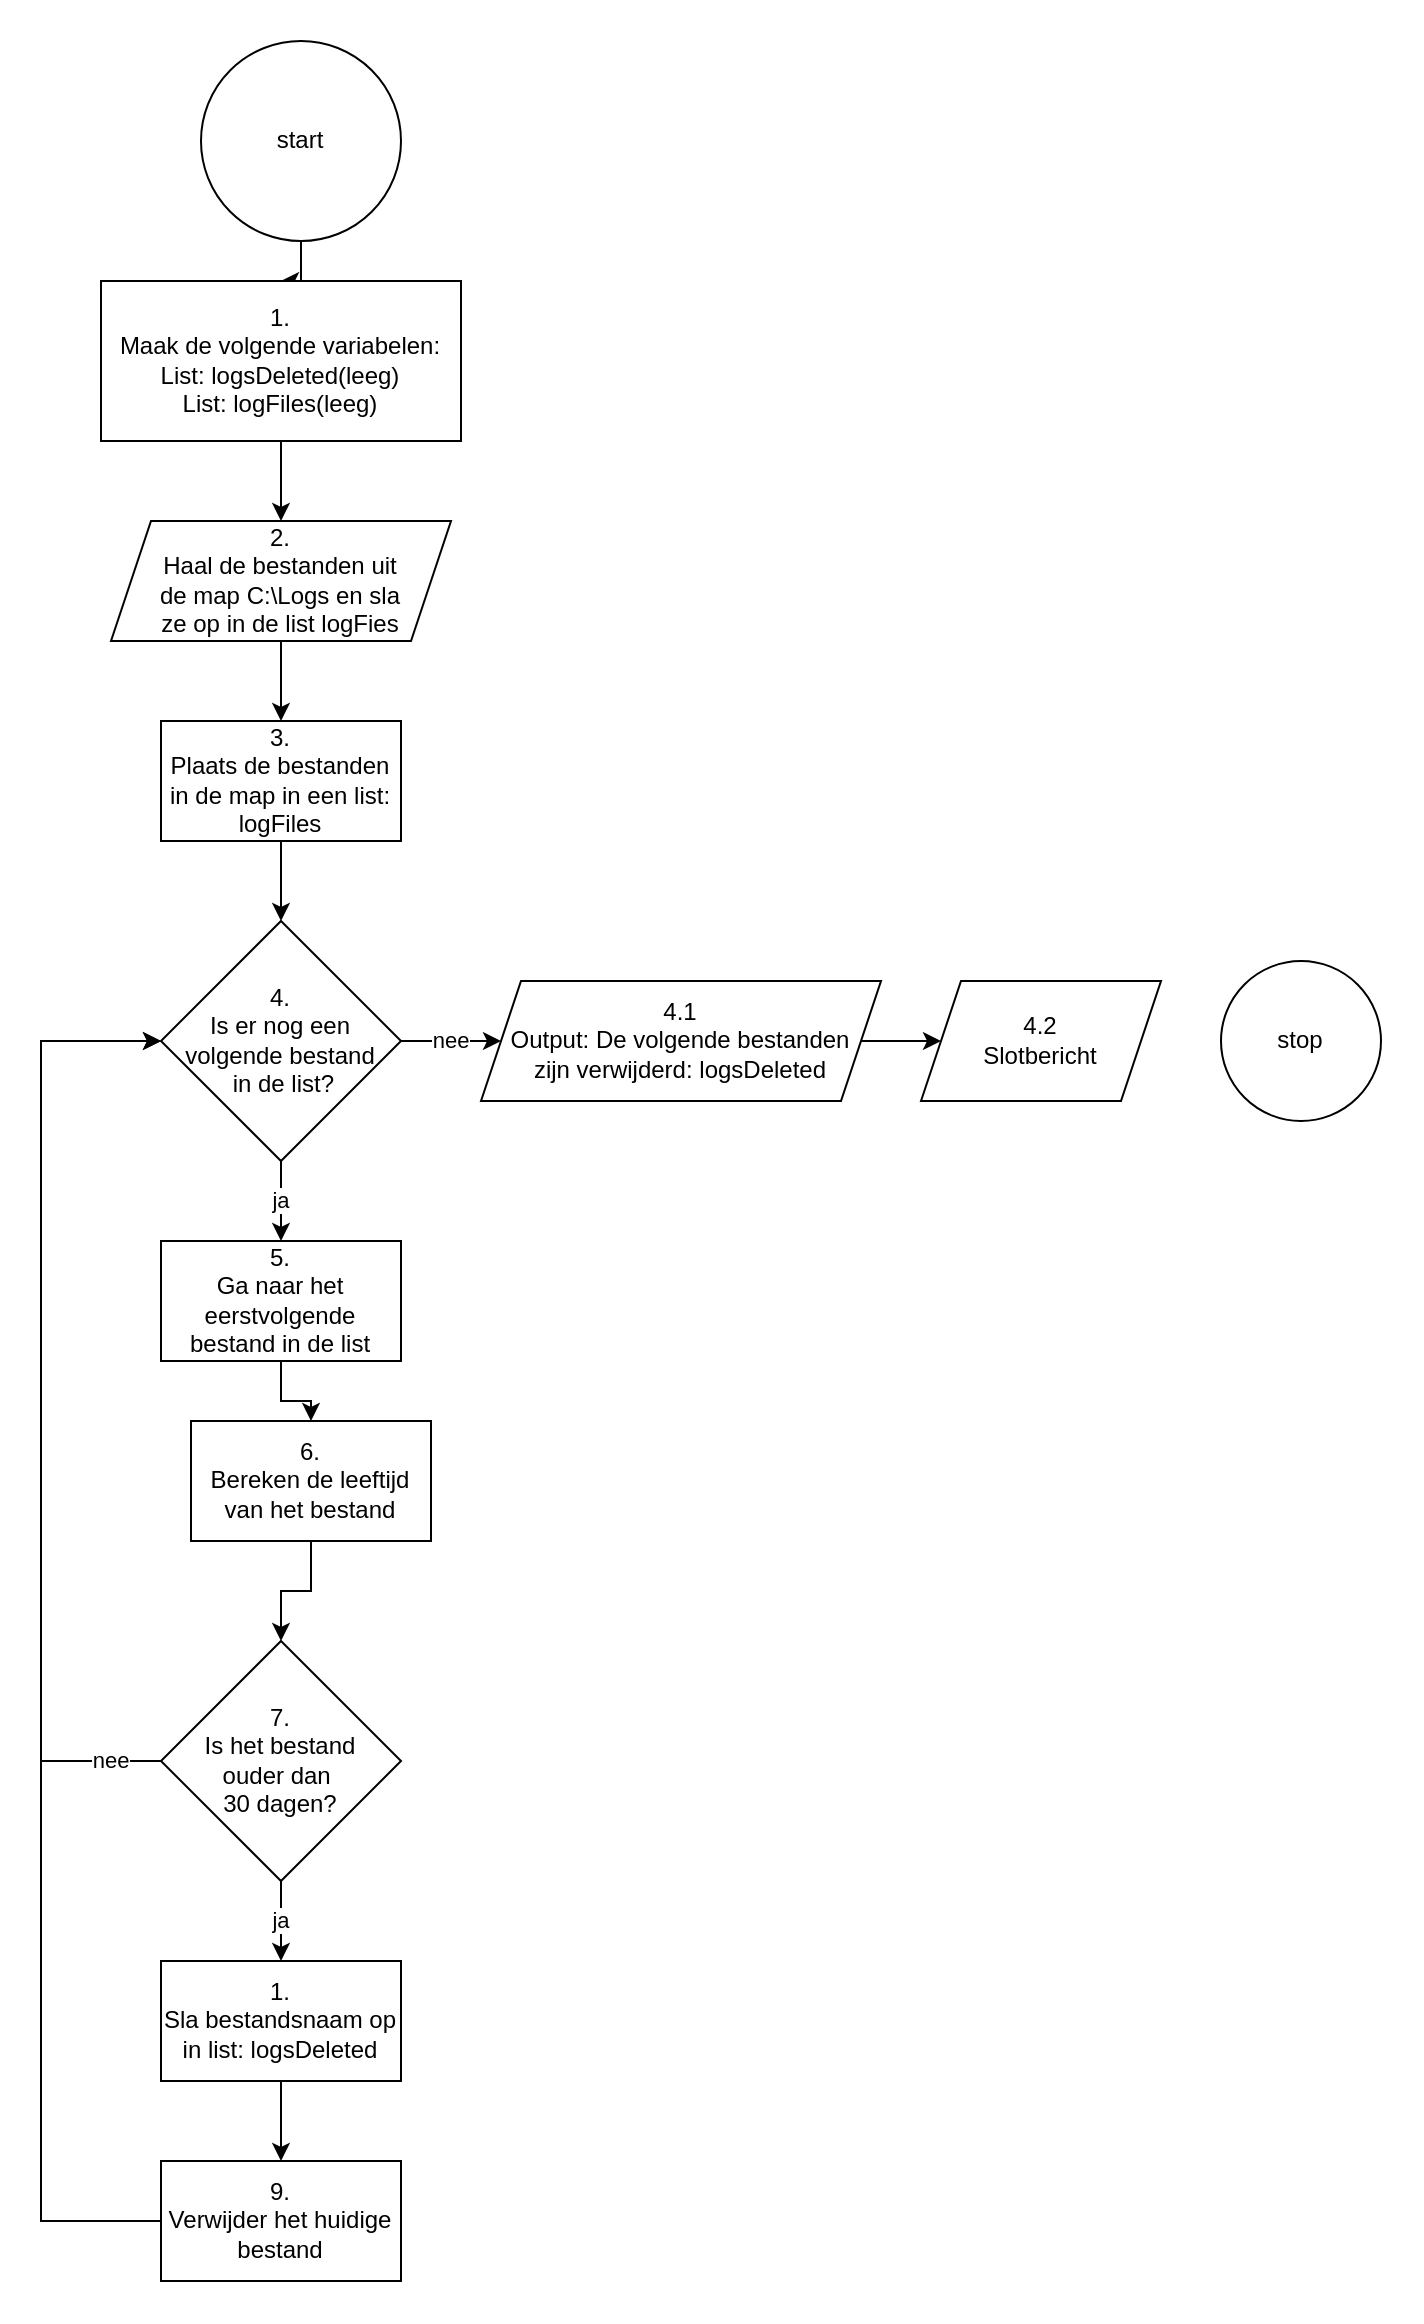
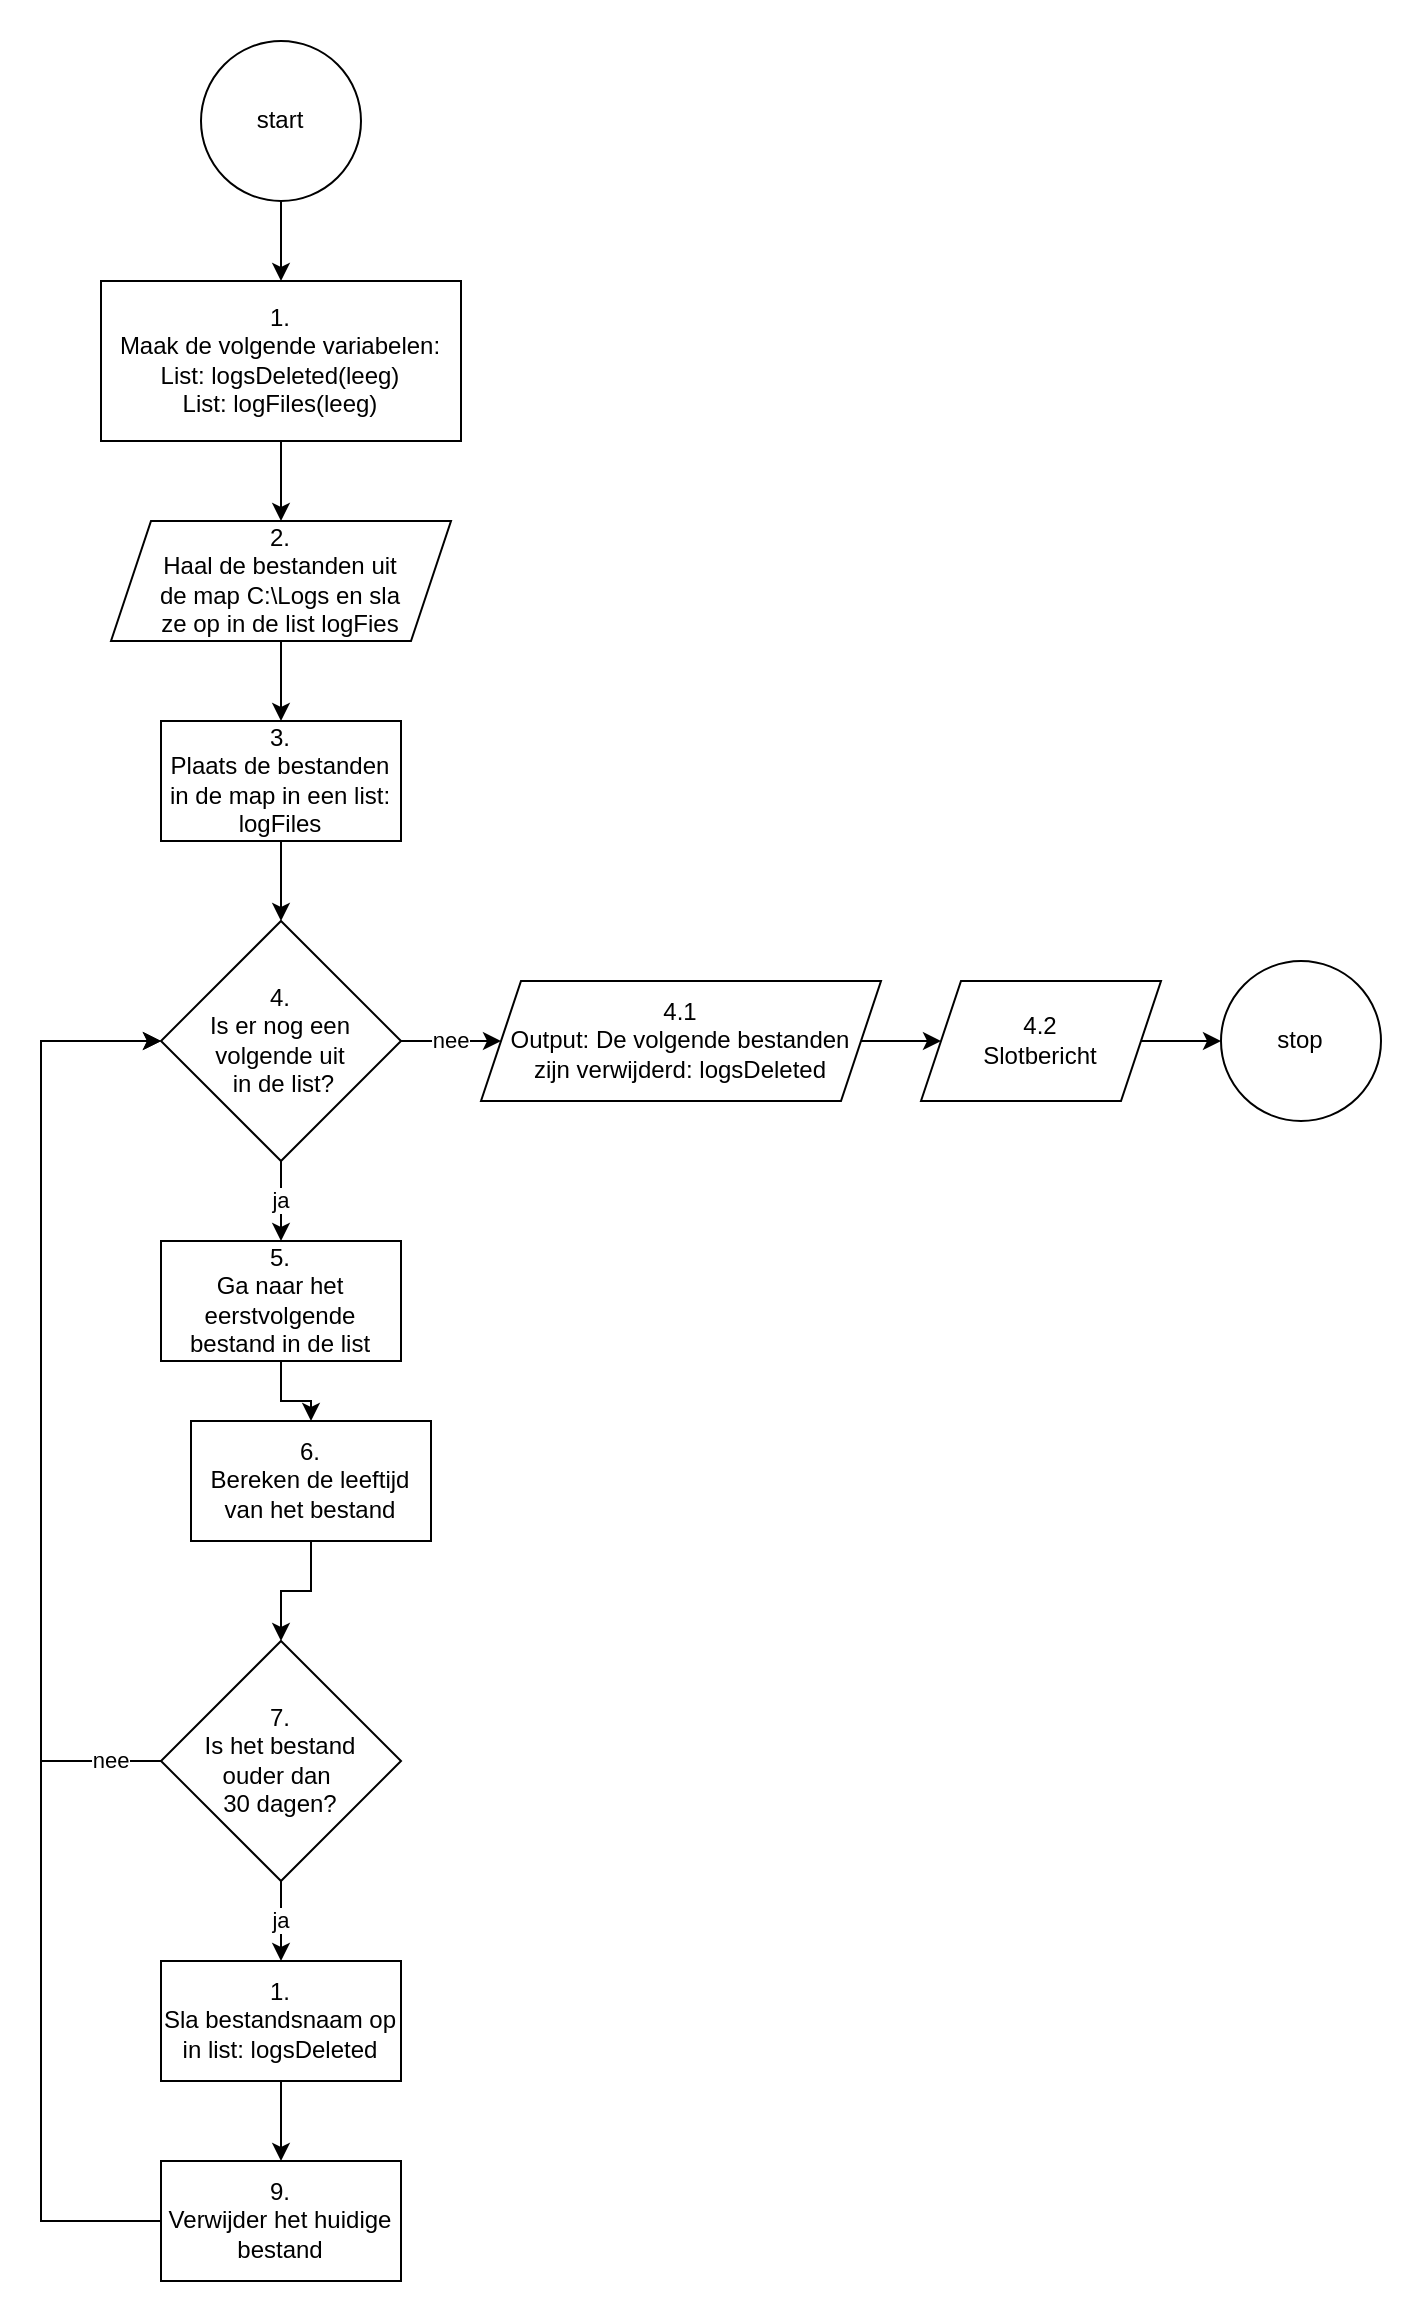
  <mxCell id="0" />
  <mxCell id="1" parent="0" />
  <mxCell id="2" value="" style="edgeStyle=orthogonalEdgeStyle;rounded=0;orthogonalLoop=1;jettySize=auto;html=1;" edge="1" parent="1" source="20" target="5"><mxGeometry relative="1" as="geometry" /></mxCell>
- <mxCell id="3" value="start" style="ellipse;whiteSpace=wrap;html=1;aspect=fixed;" vertex="1" parent="1"><mxGeometry x="100" y="20" width="100" height="100" as="geometry" /></mxCell>
+ <mxCell id="3" value="start" style="ellipse;whiteSpace=wrap;html=1;aspect=fixed;" vertex="1" parent="1"><mxGeometry x="100" y="20" width="80" height="80" as="geometry" /></mxCell>
  <mxCell id="4" value="" style="edgeStyle=orthogonalEdgeStyle;rounded=0;orthogonalLoop=1;jettySize=auto;html=1;" edge="1" parent="1" source="5" target="7"><mxGeometry relative="1" as="geometry" /></mxCell>
  <mxCell id="5" value="2.&lt;div&gt;Haal de bestanden uit&lt;/div&gt;&lt;div&gt;&lt;span style=&quot;background-color: initial;&quot;&gt;de map C:\Logs en sla&lt;/span&gt;&lt;/div&gt;&lt;div&gt;ze op in de list logFies&lt;/div&gt;" style="whiteSpace=wrap;html=1;shape=parallelogram;perimeter=parallelogramPerimeter;fixedSize=1;" vertex="1" parent="1"><mxGeometry x="55" y="260" width="170" height="60" as="geometry" /></mxCell>
  <mxCell id="6" value="" style="edgeStyle=orthogonalEdgeStyle;rounded=0;orthogonalLoop=1;jettySize=auto;html=1;" edge="1" parent="1" source="7" target="10"><mxGeometry relative="1" as="geometry" /></mxCell>
  <mxCell id="7" value="3.&lt;div&gt;Plaats de bestanden in de map in een list: logFiles&lt;/div&gt;" style="whiteSpace=wrap;html=1;" vertex="1" parent="1"><mxGeometry x="80" y="360" width="120" height="60" as="geometry" /></mxCell>
  <mxCell id="8" value="ja" style="edgeStyle=orthogonalEdgeStyle;rounded=0;orthogonalLoop=1;jettySize=auto;html=1;" edge="1" parent="1" source="10" target="12"><mxGeometry relative="1" as="geometry" /></mxCell>
  <mxCell id="9" value="nee" style="edgeStyle=orthogonalEdgeStyle;rounded=0;orthogonalLoop=1;jettySize=auto;html=1;" edge="1" parent="1" source="10" target="24"><mxGeometry relative="1" as="geometry" /></mxCell>
- <mxCell id="10" value="4.&lt;div&gt;Is er nog een volgende bestand&lt;/div&gt;&lt;div&gt;&amp;nbsp;in de list?&lt;/div&gt;" style="rhombus;whiteSpace=wrap;html=1;" vertex="1" parent="1"><mxGeometry x="80" y="460" width="120" height="120" as="geometry" /></mxCell>
+ <mxCell id="10" value="4.&lt;div&gt;Is er nog een volgende uit&lt;/div&gt;&lt;div&gt;&amp;nbsp;in de list?&lt;/div&gt;" style="rhombus;whiteSpace=wrap;html=1;" vertex="1" parent="1"><mxGeometry x="80" y="460" width="120" height="120" as="geometry" /></mxCell>
  <mxCell id="11" value="" style="edgeStyle=orthogonalEdgeStyle;rounded=0;orthogonalLoop=1;jettySize=auto;html=1;" edge="1" parent="1" source="16" target="14"><mxGeometry relative="1" as="geometry" /></mxCell>
  <mxCell id="12" value="5.&lt;div&gt;Ga naar het eerstvolgende bestand in de list&lt;/div&gt;" style="whiteSpace=wrap;html=1;" vertex="1" parent="1"><mxGeometry x="80" y="620" width="120" height="60" as="geometry" /></mxCell>
  <mxCell id="13" value="ja" style="edgeStyle=orthogonalEdgeStyle;rounded=0;orthogonalLoop=1;jettySize=auto;html=1;" edge="1" parent="1" source="14" target="18"><mxGeometry relative="1" as="geometry" /></mxCell>
  <mxCell id="14" value="7.&lt;div&gt;Is het bestand&lt;/div&gt;&lt;div&gt;ouder dan&amp;nbsp;&lt;/div&gt;&lt;div&gt;30 dagen?&lt;/div&gt;" style="rhombus;whiteSpace=wrap;html=1;" vertex="1" parent="1"><mxGeometry x="80" y="820" width="120" height="120" as="geometry" /></mxCell>
  <mxCell id="15" value="" style="edgeStyle=orthogonalEdgeStyle;rounded=0;orthogonalLoop=1;jettySize=auto;html=1;" edge="1" parent="1" source="12" target="16"><mxGeometry relative="1" as="geometry"><mxPoint x="550" y="640" as="sourcePoint" /><mxPoint x="550" y="750" as="targetPoint" /></mxGeometry></mxCell>
  <mxCell id="16" value="6.&lt;div&gt;Bereken de leeftijd van het bestand&lt;/div&gt;" style="rounded=0;whiteSpace=wrap;html=1;" vertex="1" parent="1"><mxGeometry x="95" y="710" width="120" height="60" as="geometry" /></mxCell>
  <mxCell id="17" value="" style="edgeStyle=orthogonalEdgeStyle;rounded=0;orthogonalLoop=1;jettySize=auto;html=1;" edge="1" parent="1" source="18" target="21"><mxGeometry relative="1" as="geometry" /></mxCell>
  <mxCell id="18" value="1.&lt;div&gt;Sla bestandsnaam op in list: logsDeleted&lt;/div&gt;" style="whiteSpace=wrap;html=1;" vertex="1" parent="1"><mxGeometry x="80" y="980" width="120" height="60" as="geometry" /></mxCell>
  <mxCell id="19" value="" style="edgeStyle=orthogonalEdgeStyle;rounded=0;orthogonalLoop=1;jettySize=auto;html=1;" edge="1" parent="1" source="3" target="20"><mxGeometry relative="1" as="geometry"><mxPoint x="550" y="110" as="sourcePoint" /><mxPoint x="550" y="240" as="targetPoint" /></mxGeometry></mxCell>
  <mxCell id="20" value="1.&lt;div&gt;Maak de volgende variabelen:&lt;br&gt;List: logsDeleted(leeg)&lt;/div&gt;&lt;div&gt;List: logFiles(leeg)&lt;/div&gt;" style="rounded=0;whiteSpace=wrap;html=1;" vertex="1" parent="1"><mxGeometry x="50" y="140" width="180" height="80" as="geometry" /></mxCell>
  <mxCell id="21" value="9.&lt;div&gt;Verwijder het huidige bestand&lt;/div&gt;" style="whiteSpace=wrap;html=1;" vertex="1" parent="1"><mxGeometry x="80" y="1080" width="120" height="60" as="geometry" /></mxCell>
  <mxCell id="22" value="" style="endArrow=classic;html=1;rounded=0;" edge="1" parent="1" source="21" target="10"><mxGeometry width="50" height="50" relative="1" as="geometry"><mxPoint x="300" y="810" as="sourcePoint" /><mxPoint x="350" y="760" as="targetPoint" /><Array as="points"><mxPoint x="20" y="1110" /><mxPoint x="20" y="520" /></Array></mxGeometry></mxCell>
  <mxCell id="23" value="" style="edgeStyle=orthogonalEdgeStyle;rounded=0;orthogonalLoop=1;jettySize=auto;html=1;" edge="1" parent="1" source="24" target="26"><mxGeometry relative="1" as="geometry" /></mxCell>
  <mxCell id="24" value="4.1&lt;div&gt;Output: De volgende bestanden&lt;/div&gt;&lt;div&gt;zijn verwijderd: logsDeleted&lt;/div&gt;" style="shape=parallelogram;perimeter=parallelogramPerimeter;whiteSpace=wrap;html=1;fixedSize=1;" vertex="1" parent="1"><mxGeometry x="240" y="490" width="200" height="60" as="geometry" /></mxCell>
+ <mxCell id="25" value="" style="edgeStyle=orthogonalEdgeStyle;rounded=0;orthogonalLoop=1;jettySize=auto;html=1;" edge="1" parent="1" source="26" target="27"><mxGeometry relative="1" as="geometry" /></mxCell>
  <mxCell id="26" value="4.2&lt;div&gt;Slotbericht&lt;/div&gt;" style="shape=parallelogram;perimeter=parallelogramPerimeter;whiteSpace=wrap;html=1;fixedSize=1;" vertex="1" parent="1"><mxGeometry x="460" y="490" width="120" height="60" as="geometry" /></mxCell>
  <mxCell id="27" value="stop" style="ellipse;whiteSpace=wrap;html=1;aspect=fixed;" vertex="1" parent="1"><mxGeometry x="610" y="480" width="80" height="80" as="geometry" /></mxCell>
  <mxCell id="28" value="nee" style="endArrow=classic;html=1;rounded=0;" edge="1" parent="1" source="14" target="10"><mxGeometry x="-0.897" width="50" height="50" relative="1" as="geometry"><mxPoint x="400" y="720" as="sourcePoint" /><mxPoint x="450" y="670" as="targetPoint" /><Array as="points"><mxPoint x="20" y="880" /><mxPoint x="20" y="520" /></Array><mxPoint as="offset" /></mxGeometry></mxCell>
